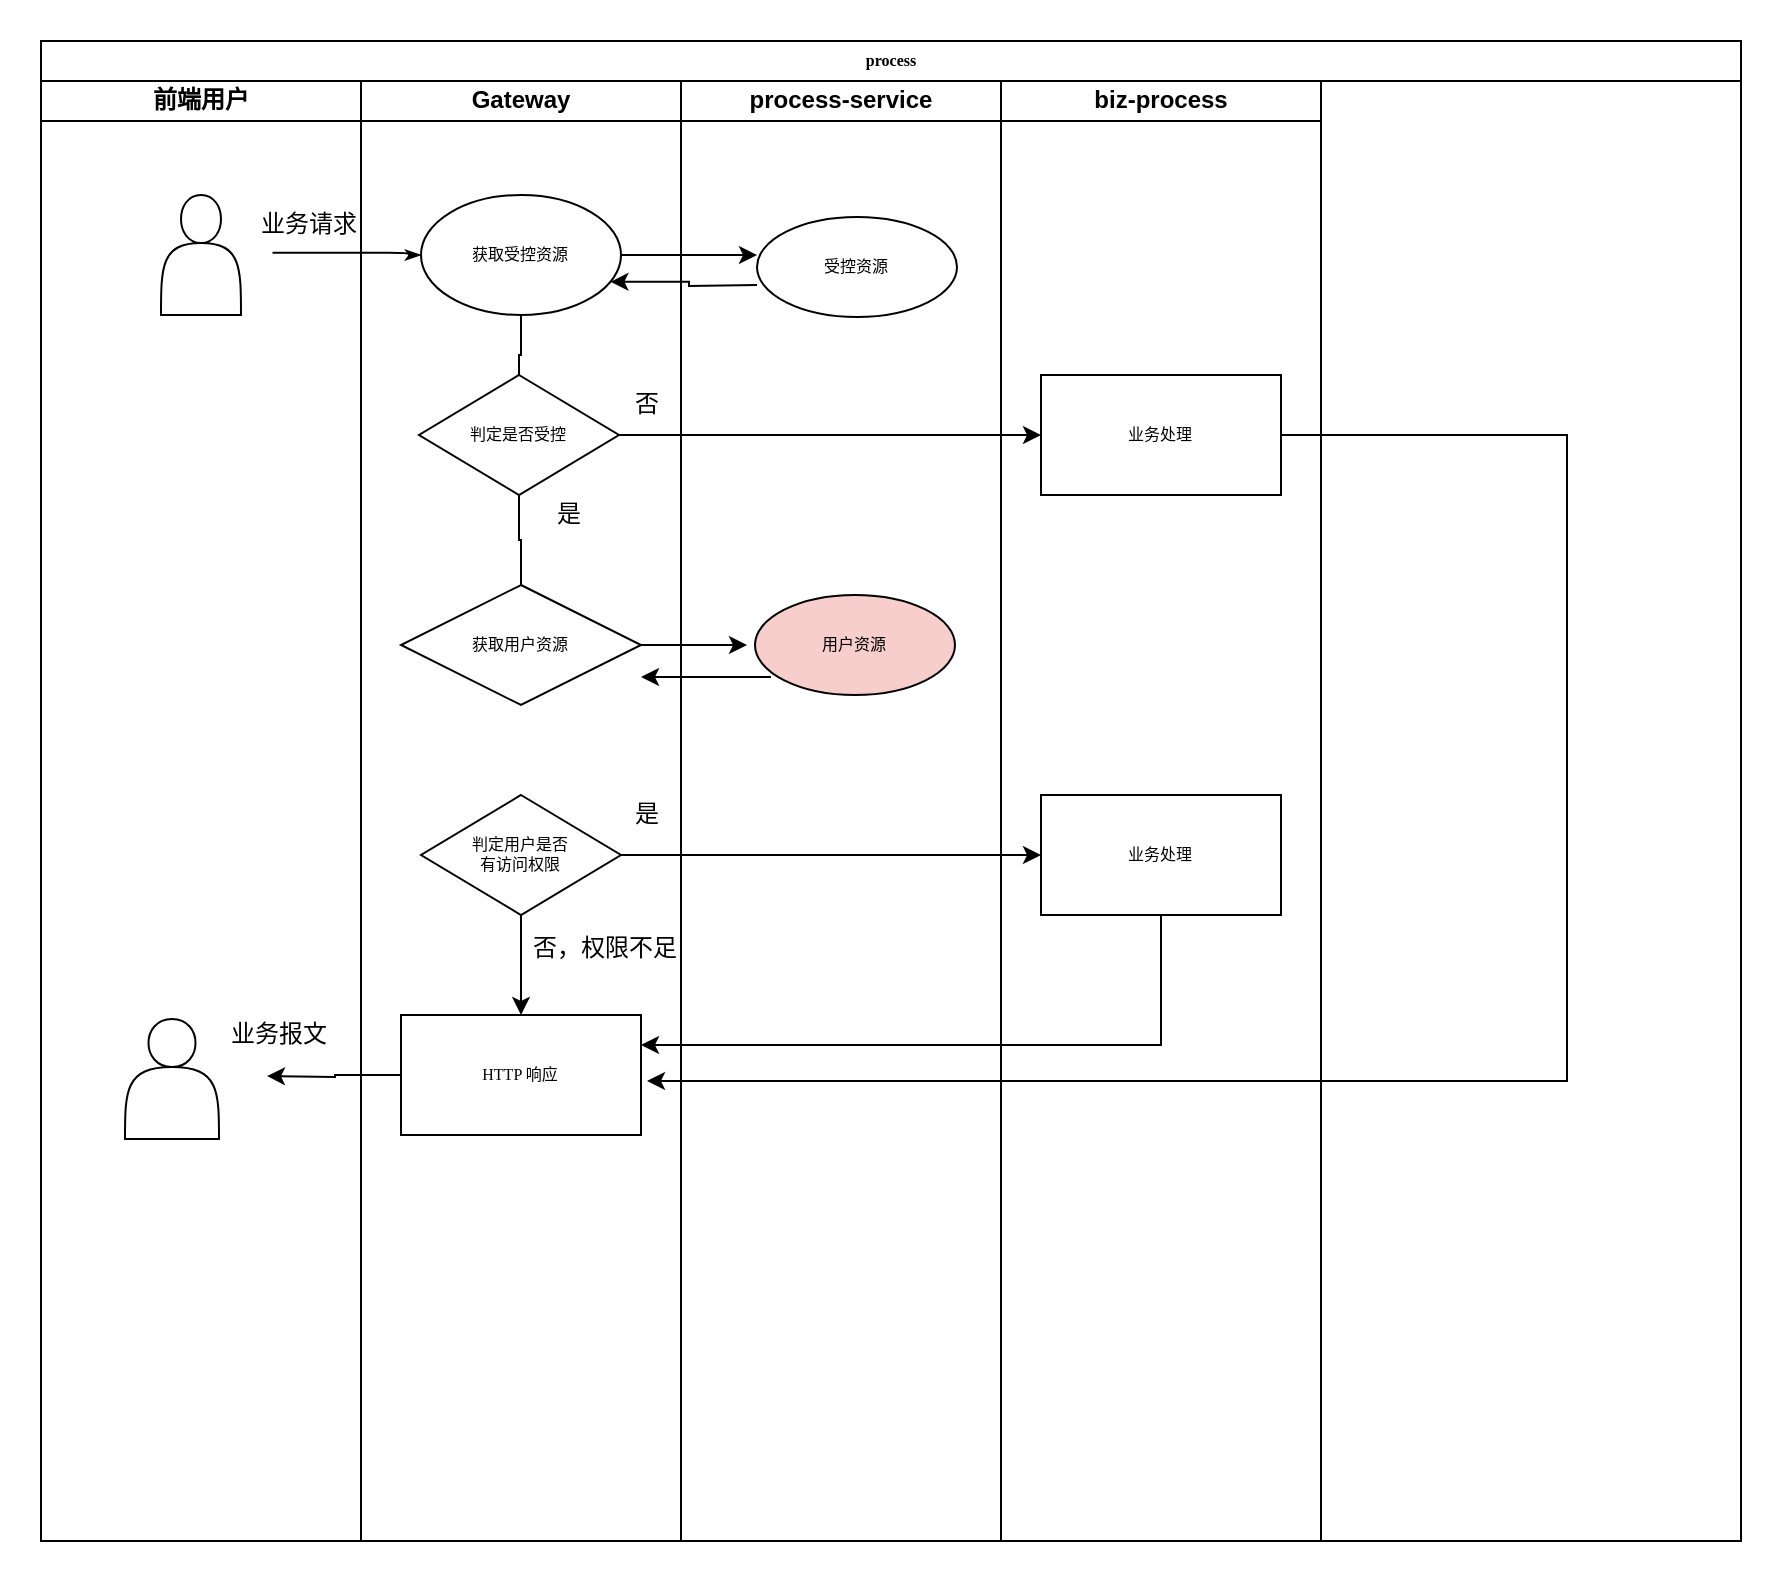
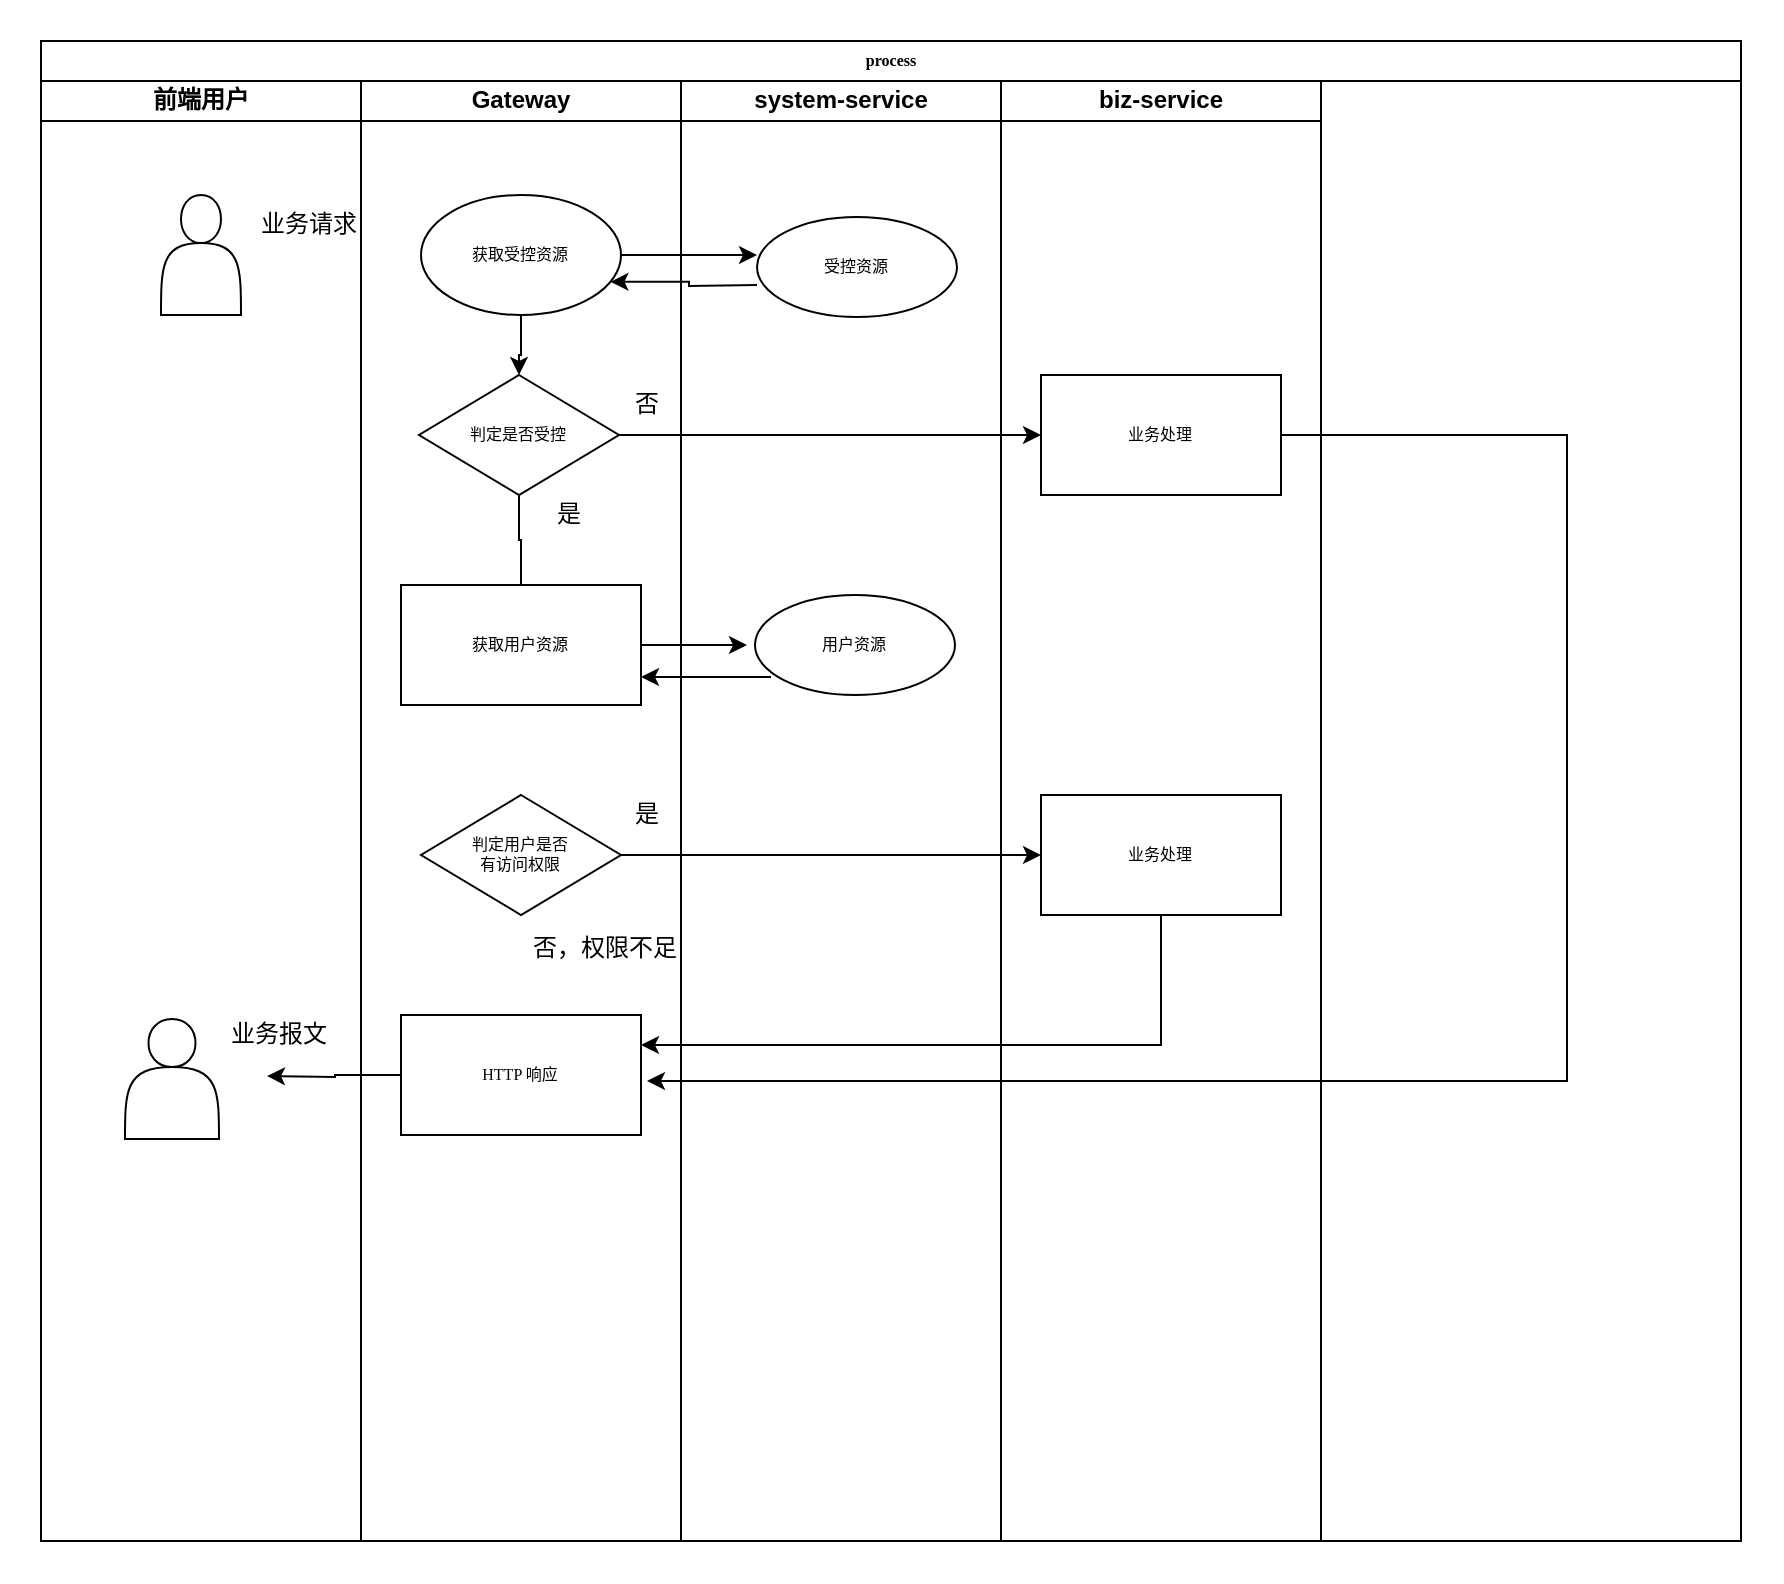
  <mxCell id="0" />
  <mxCell id="1" parent="0" />
  <mxCell id="2" value="process" style="swimlane;html=1;childLayout=stackLayout;startSize=20;rounded=0;shadow=0;labelBackgroundColor=none;strokeWidth=1;fontFamily=Verdana;fontSize=8;align=center;" parent="1" vertex="1"><mxGeometry x="20" y="20" width="850" height="750" as="geometry" /></mxCell>
  <mxCell id="3" value="前端用户" style="swimlane;html=1;startSize=20;" parent="2" vertex="1"><mxGeometry y="20" width="160" height="730" as="geometry" /></mxCell>
  <mxCell id="4" value="" style="shape=actor;whiteSpace=wrap;html=1;" vertex="1" parent="3"><mxGeometry x="60" y="57" width="40" height="60" as="geometry" /></mxCell>
  <mxCell id="5" value="" style="shape=actor;whiteSpace=wrap;html=1;" vertex="1" parent="3"><mxGeometry x="42" y="469" width="47" height="60" as="geometry" /></mxCell>
  <mxCell id="6" value="Gateway" style="swimlane;html=1;startSize=20;" parent="2" vertex="1"><mxGeometry x="160" y="20" width="160" height="730" as="geometry" /></mxCell>
- <mxCell id="7" value="" style="edgeStyle=orthogonalEdgeStyle;rounded=0;orthogonalLoop=1;jettySize=auto;html=1;endArrow=none;" edge="1" parent="6" source="8" target="9"><mxGeometry relative="1" as="geometry" /></mxCell>
+ <mxCell id="7" value="" style="edgeStyle=orthogonalEdgeStyle;rounded=0;orthogonalLoop=1;jettySize=auto;html=1;" edge="1" parent="6" source="8" target="9"><mxGeometry relative="1" as="geometry" /></mxCell>
  <mxCell id="8" value="获取受控资源" style="ellipse;whiteSpace=wrap;html=1;shadow=0;labelBackgroundColor=none;strokeWidth=1;fontFamily=Verdana;fontSize=8;align=center;" parent="6" vertex="1"><mxGeometry x="30" y="57" width="100" height="60" as="geometry" /></mxCell>
  <mxCell id="9" value="判定是否受控" style="rhombus;whiteSpace=wrap;html=1;rounded=0;shadow=0;labelBackgroundColor=none;strokeWidth=1;fontFamily=Verdana;fontSize=8;align=center;" vertex="1" parent="6"><mxGeometry x="29" y="147" width="100" height="60" as="geometry" /></mxCell>
  <mxCell id="10" value="判定用户是否&lt;br&gt;有访问权限" style="rhombus;whiteSpace=wrap;html=1;rounded=0;shadow=0;labelBackgroundColor=none;strokeWidth=1;fontFamily=Verdana;fontSize=8;align=center;" vertex="1" parent="6"><mxGeometry x="30" y="357" width="100" height="60" as="geometry" /></mxCell>
  <mxCell id="11" value="HTTP 响应" style="whiteSpace=wrap;html=1;fontSize=8;fontFamily=Verdana;rounded=0;shadow=0;labelBackgroundColor=none;strokeWidth=1;" vertex="1" parent="6"><mxGeometry x="20" y="467" width="120" height="60" as="geometry" /></mxCell>
- <mxCell id="12" value="" style="edgeStyle=orthogonalEdgeStyle;rounded=0;orthogonalLoop=1;jettySize=auto;html=1;" edge="1" parent="6" source="10" target="11"><mxGeometry relative="1" as="geometry" /></mxCell>
  <mxCell id="13" value="否，权限不足" style="text;html=1;align=center;verticalAlign=middle;resizable=0;points=[];autosize=1;strokeColor=none;fillColor=none;" vertex="1" parent="6"><mxGeometry x="77" y="424" width="90" height="20" as="geometry" /></mxCell>
- <mxCell id="14" value="process-service" style="swimlane;html=1;startSize=20;" parent="2" vertex="1"><mxGeometry x="320" y="20" width="160" height="730" as="geometry" /></mxCell>
- <mxCell id="15" value="用户资源" style="ellipse;whiteSpace=wrap;html=1;fontSize=8;fontFamily=Verdana;rounded=0;shadow=0;labelBackgroundColor=none;strokeWidth=1;fillColor=#f8cecc;" vertex="1" parent="14"><mxGeometry x="37" y="257" width="100" height="50" as="geometry" /></mxCell>
+ <mxCell id="14" value="system-service" style="swimlane;html=1;startSize=20;" parent="2" vertex="1"><mxGeometry x="320" y="20" width="160" height="730" as="geometry" /></mxCell>
+ <mxCell id="15" value="用户资源" style="ellipse;whiteSpace=wrap;html=1;fontSize=8;fontFamily=Verdana;rounded=0;shadow=0;labelBackgroundColor=none;strokeWidth=1;" vertex="1" parent="14"><mxGeometry x="37" y="257" width="100" height="50" as="geometry" /></mxCell>
  <mxCell id="16" value="受控资源" style="ellipse;whiteSpace=wrap;html=1;fontSize=8;fontFamily=Verdana;rounded=0;shadow=0;labelBackgroundColor=none;strokeWidth=1;" vertex="1" parent="14"><mxGeometry x="38" y="68" width="100" height="50" as="geometry" /></mxCell>
  <mxCell id="17" style="edgeStyle=orthogonalEdgeStyle;rounded=0;orthogonalLoop=1;jettySize=auto;html=1;exitX=0;exitY=0.75;exitDx=0;exitDy=0;entryX=1;entryY=0.75;entryDx=0;entryDy=0;" edge="1" parent="14"><mxGeometry relative="1" as="geometry"><mxPoint x="45" y="298" as="sourcePoint" /><mxPoint x="-20" y="298" as="targetPoint" /></mxGeometry></mxCell>
- <mxCell id="18" value="biz-process" style="swimlane;html=1;startSize=20;" parent="2" vertex="1"><mxGeometry x="480" y="20" width="160" height="730" as="geometry" /></mxCell>
+ <mxCell id="18" value="biz-service" style="swimlane;html=1;startSize=20;" parent="2" vertex="1"><mxGeometry x="480" y="20" width="160" height="730" as="geometry" /></mxCell>
  <mxCell id="19" value="业务处理" style="whiteSpace=wrap;html=1;fontSize=8;fontFamily=Verdana;rounded=0;shadow=0;labelBackgroundColor=none;strokeWidth=1;" vertex="1" parent="18"><mxGeometry x="20" y="147" width="120" height="60" as="geometry" /></mxCell>
  <mxCell id="20" value="业务处理" style="whiteSpace=wrap;html=1;fontSize=8;fontFamily=Verdana;rounded=0;shadow=0;labelBackgroundColor=none;strokeWidth=1;" vertex="1" parent="18"><mxGeometry x="20" y="357" width="120" height="60" as="geometry" /></mxCell>
  <mxCell id="21" value="" style="edgeStyle=orthogonalEdgeStyle;rounded=0;orthogonalLoop=1;jettySize=auto;html=1;" edge="1" parent="2" source="9" target="19"><mxGeometry relative="1" as="geometry" /></mxCell>
  <mxCell id="22" style="edgeStyle=orthogonalEdgeStyle;rounded=0;orthogonalLoop=1;jettySize=auto;html=1;entryX=0;entryY=0.5;entryDx=0;entryDy=0;" edge="1" parent="2" source="10" target="20"><mxGeometry relative="1" as="geometry" /></mxCell>
  <mxCell id="23" style="edgeStyle=orthogonalEdgeStyle;rounded=0;orthogonalLoop=1;jettySize=auto;html=1;exitX=0.5;exitY=1;exitDx=0;exitDy=0;entryX=1;entryY=0.25;entryDx=0;entryDy=0;dashed=1；" edge="1" parent="2" source="20" target="11"><mxGeometry relative="1" as="geometry"><mxPoint x="559.615" y="530" as="targetPoint" /></mxGeometry></mxCell>
  <mxCell id="24" style="edgeStyle=orthogonalEdgeStyle;rounded=0;orthogonalLoop=1;jettySize=auto;html=1;exitX=0;exitY=0.75;exitDx=0;exitDy=0;entryX=1;entryY=0.75;entryDx=0;entryDy=0;" edge="1" parent="1" target="8"><mxGeometry relative="1" as="geometry"><mxPoint x="378" y="142" as="sourcePoint" /></mxGeometry></mxCell>
  <mxCell id="25" value="" style="edgeStyle=orthogonalEdgeStyle;rounded=0;orthogonalLoop=1;jettySize=auto;html=1;" edge="1" parent="1" source="8"><mxGeometry relative="1" as="geometry"><mxPoint x="378" y="127" as="targetPoint" /></mxGeometry></mxCell>
  <mxCell id="26" value="" style="edgeStyle=orthogonalEdgeStyle;rounded=0;orthogonalLoop=1;jettySize=auto;html=1;" edge="1" parent="1" source="27"><mxGeometry relative="1" as="geometry"><mxPoint x="373" y="322" as="targetPoint" /></mxGeometry></mxCell>
- <mxCell id="27" value="获取用户资源" style="rhombus;whiteSpace=wrap;html=1;fontSize=8;fontFamily=Verdana;shadow=0;labelBackgroundColor=none;strokeWidth=1;" vertex="1" parent="1"><mxGeometry x="200" y="292" width="120" height="60" as="geometry" /></mxCell>
+ <mxCell id="27" value="获取用户资源" style="whiteSpace=wrap;html=1;fontSize=8;fontFamily=Verdana;rounded=0;shadow=0;labelBackgroundColor=none;strokeWidth=1;" vertex="1" parent="1"><mxGeometry x="200" y="292" width="120" height="60" as="geometry" /></mxCell>
  <mxCell id="28" value="" style="edgeStyle=orthogonalEdgeStyle;rounded=0;orthogonalLoop=1;jettySize=auto;html=1;endArrow=none;" edge="1" parent="1" source="9" target="27"><mxGeometry relative="1" as="geometry" /></mxCell>
  <mxCell id="29" value="业务请求" style="text;html=1;align=center;verticalAlign=middle;resizable=0;points=[];autosize=1;strokeColor=none;fillColor=none;" vertex="1" parent="1"><mxGeometry x="124" y="102" width="60" height="20" as="geometry" /></mxCell>
  <mxCell id="30" value="否" style="text;html=1;align=center;verticalAlign=middle;resizable=0;points=[];autosize=1;strokeColor=none;fillColor=none;" vertex="1" parent="1"><mxGeometry x="308" y="192" width="30" height="20" as="geometry" /></mxCell>
  <mxCell id="31" value="是" style="text;html=1;align=center;verticalAlign=middle;resizable=0;points=[];autosize=1;strokeColor=none;fillColor=none;" vertex="1" parent="1"><mxGeometry x="269" y="247" width="30" height="20" as="geometry" /></mxCell>
  <mxCell id="32" value="是" style="text;html=1;align=center;verticalAlign=middle;resizable=0;points=[];autosize=1;strokeColor=none;fillColor=none;" vertex="1" parent="1"><mxGeometry x="308" y="397" width="30" height="20" as="geometry" /></mxCell>
  <mxCell id="33" value="业务报文" style="text;html=1;align=center;verticalAlign=middle;resizable=0;points=[];autosize=1;strokeColor=none;fillColor=none;" vertex="1" parent="1"><mxGeometry x="109" y="507" width="60" height="20" as="geometry" /></mxCell>
  <mxCell id="34" style="edgeStyle=orthogonalEdgeStyle;rounded=0;orthogonalLoop=1;jettySize=auto;html=1;exitX=0;exitY=0.5;exitDx=0;exitDy=0;" edge="1" parent="1" source="11"><mxGeometry relative="1" as="geometry"><mxPoint x="133" y="537.538" as="targetPoint" /></mxGeometry></mxCell>
- <mxCell id="35" style="edgeStyle=orthogonalEdgeStyle;rounded=1;html=1;labelBackgroundColor=none;startArrow=none;startFill=0;startSize=5;endArrow=classicThin;endFill=1;endSize=5;jettySize=auto;orthogonalLoop=1;strokeWidth=1;fontFamily=Verdana;fontSize=8;exitX=0.196;exitY=1.196;exitDx=0;exitDy=0;exitPerimeter=0;" parent="1" source="29" target="8" edge="1"><mxGeometry relative="1" as="geometry"><mxPoint x="123" y="127" as="sourcePoint" /></mxGeometry></mxCell>
  <mxCell id="36" style="edgeStyle=orthogonalEdgeStyle;rounded=0;orthogonalLoop=1;jettySize=auto;html=1;exitX=1;exitY=0.5;exitDx=0;exitDy=0;dashed=1；" edge="1" parent="1" source="19"><mxGeometry relative="1" as="geometry"><mxPoint x="323" y="540" as="targetPoint" /><Array as="points"><mxPoint x="783" y="217" /><mxPoint x="783" y="540" /></Array></mxGeometry></mxCell>
